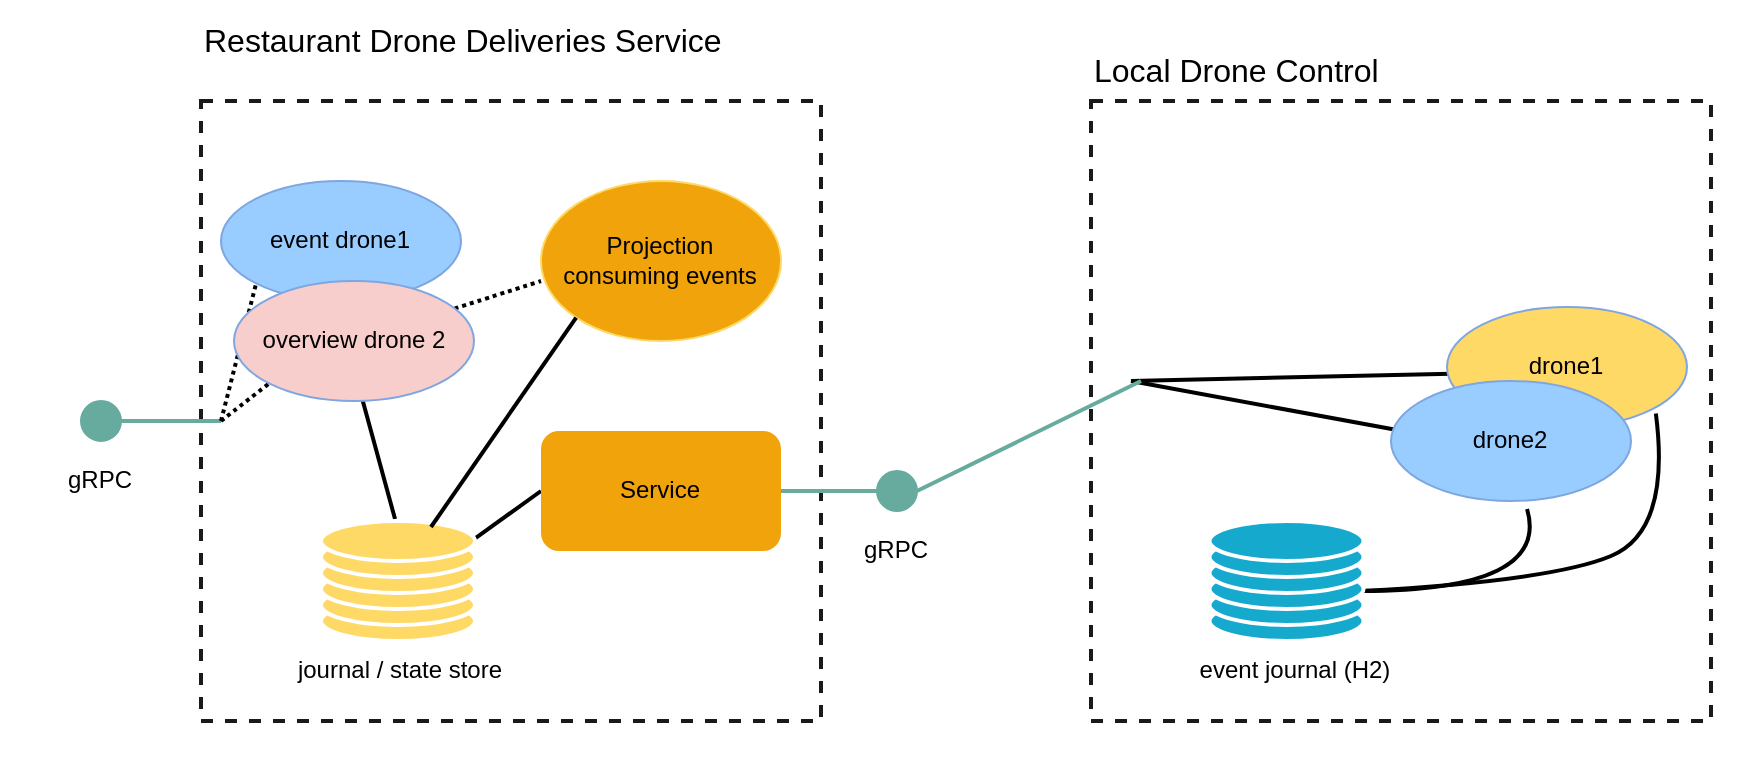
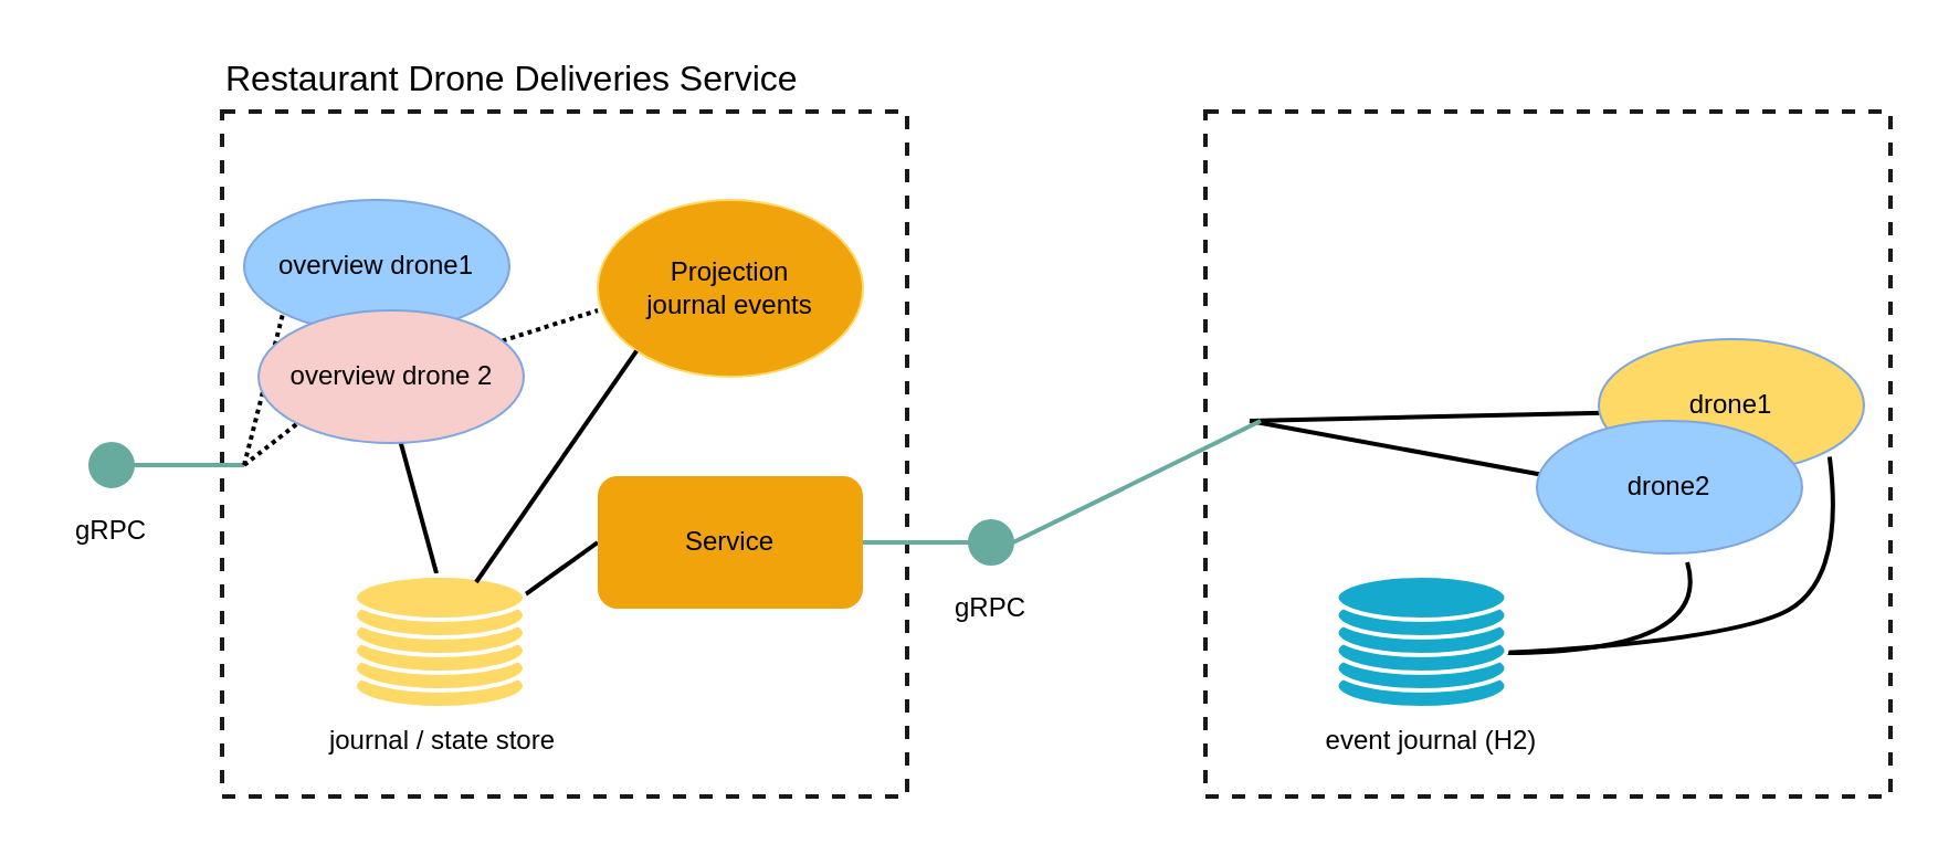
  <mxCell id="0" />
  <mxCell id="1" parent="0" />
  <mxCell id="2" value="" style="whiteSpace=wrap;html=1;aspect=fixed;fillColor=#FFFFFF;strokeColor=#1A1A1A;strokeWidth=2;dashed=1;" vertex="1" parent="1"><mxGeometry x="100" y="50" width="310" height="310" as="geometry" /></mxCell>
  <mxCell id="3" value="" style="endArrow=none;html=1;rounded=0;strokeWidth=2;endFill=0;exitX=1;exitY=0.5;exitDx=0;exitDy=0;entryX=0;entryY=0.5;entryDx=0;entryDy=0;strokeColor=#67AB9F;" edge="1" parent="1" target="4" source="10"><mxGeometry width="50" height="50" relative="1" as="geometry"><mxPoint x="380" y="170" as="sourcePoint" /><mxPoint x="460" y="180" as="targetPoint" /></mxGeometry></mxCell>
  <mxCell id="4" value="" style="ellipse;whiteSpace=wrap;html=1;aspect=fixed;strokeColor=#67AB9F;fillColor=#67AB9F;" vertex="1" parent="1"><mxGeometry x="438" y="235" width="20" height="20" as="geometry" /></mxCell>
  <mxCell id="5" value="gRPC" style="text;html=1;strokeColor=none;fillColor=none;align=center;verticalAlign=middle;whiteSpace=wrap;rounded=0;" vertex="1" parent="1"><mxGeometry x="418" y="260" width="60" height="30" as="geometry" /></mxCell>
  <mxCell id="6" value="" style="endArrow=none;html=1;rounded=0;exitX=0;exitY=0.5;exitDx=0;exitDy=0;strokeWidth=2;endFill=0;" edge="1" parent="1" source="10"><mxGeometry width="50" height="50" relative="1" as="geometry"><mxPoint x="320" y="200" as="sourcePoint" /><mxPoint x="235" y="270.217" as="targetPoint" /></mxGeometry></mxCell>
  <mxCell id="7" value="" style="endArrow=none;html=1;rounded=0;strokeWidth=2;endFill=0;exitX=0.367;exitY=-0.014;exitDx=0;exitDy=0;exitPerimeter=0;" edge="1" parent="1"><mxGeometry width="50" height="50" relative="1" as="geometry"><mxPoint x="197.02" y="259.02" as="sourcePoint" /><mxPoint x="180.733" y="199.355" as="targetPoint" /></mxGeometry></mxCell>
- <mxCell id="8" value="Restaurant Drone Deliveries Service" style="text;html=1;strokeColor=none;fillColor=none;align=left;verticalAlign=middle;whiteSpace=wrap;rounded=0;fontSize=16;" vertex="1" parent="1"><mxGeometry x="100" y="5" width="290" height="30" as="geometry" /></mxCell>
+ <mxCell id="8" value="Restaurant Drone Deliveries Service" style="text;html=1;strokeColor=none;fillColor=none;align=left;verticalAlign=middle;whiteSpace=wrap;rounded=0;fontSize=16;" vertex="1" parent="1"><mxGeometry x="100" y="20" width="290" height="30" as="geometry" /></mxCell>
  <mxCell id="9" value="journal / state store" style="text;html=1;strokeColor=none;fillColor=none;align=center;verticalAlign=middle;whiteSpace=wrap;rounded=0;" vertex="1" parent="1"><mxGeometry x="140" y="320" width="120" height="30" as="geometry" /></mxCell>
  <mxCell id="10" value="Service" style="rounded=1;whiteSpace=wrap;html=1;fillColor=#f0a30a;fontColor=#000000;strokeColor=none;" vertex="1" parent="1"><mxGeometry x="270" y="215" width="120" height="60" as="geometry" /></mxCell>
- <mxCell id="11" value="Projection &lt;br&gt;consuming events" style="ellipse;whiteSpace=wrap;html=1;fillColor=#f0a30a;strokeColor=#FFD966;fontColor=#000000;" vertex="1" parent="1"><mxGeometry x="270" y="90" width="120" height="80" as="geometry" /></mxCell>
+ <mxCell id="11" value="Projection &lt;br&gt;journal events" style="ellipse;whiteSpace=wrap;html=1;fillColor=#f0a30a;strokeColor=#FFD966;fontColor=#000000;" vertex="1" parent="1"><mxGeometry x="270" y="90" width="120" height="80" as="geometry" /></mxCell>
  <mxCell id="12" value="" style="group" vertex="1" connectable="0" parent="1"><mxGeometry x="160" y="260" width="77" height="60" as="geometry" /></mxCell>
  <mxCell id="13" value="" style="ellipse;whiteSpace=wrap;html=1;fillColor=#FFD966;strokeColor=#FFFFFF;strokeWidth=2;" vertex="1" parent="12"><mxGeometry y="40" width="77" height="20" as="geometry" /></mxCell>
  <mxCell id="14" value="" style="ellipse;whiteSpace=wrap;html=1;fillColor=#FFD966;strokeColor=#FFFFFF;strokeWidth=2;" vertex="1" parent="12"><mxGeometry y="32" width="77" height="20" as="geometry" /></mxCell>
  <mxCell id="15" value="" style="ellipse;whiteSpace=wrap;html=1;fillColor=#FFD966;strokeColor=#FFFFFF;strokeWidth=2;" vertex="1" parent="12"><mxGeometry y="24" width="77" height="20" as="geometry" /></mxCell>
  <mxCell id="16" value="" style="ellipse;whiteSpace=wrap;html=1;fillColor=#FFD966;strokeColor=#FFFFFF;strokeWidth=2;container=0;" vertex="1" parent="12"><mxGeometry y="16" width="77" height="20" as="geometry" /></mxCell>
  <mxCell id="17" value="" style="ellipse;whiteSpace=wrap;html=1;fillColor=#FFD966;strokeColor=#FFFFFF;strokeWidth=2;" vertex="1" parent="12"><mxGeometry y="8" width="77" height="20" as="geometry" /></mxCell>
  <mxCell id="18" value="" style="ellipse;whiteSpace=wrap;html=1;fillColor=#FFD966;strokeColor=#FFFFFF;strokeWidth=2;" vertex="1" parent="12"><mxGeometry width="77" height="20" as="geometry" /></mxCell>
  <mxCell id="19" value="" style="rounded=0;orthogonalLoop=1;jettySize=auto;html=1;strokeWidth=2;endArrow=none;endFill=0;exitX=1;exitY=0.5;exitDx=0;exitDy=0;strokeColor=#67AB9F;" edge="1" parent="1" source="20"><mxGeometry relative="1" as="geometry"><mxPoint x="120" y="220" as="sourcePoint" /><mxPoint x="110" y="210" as="targetPoint" /></mxGeometry></mxCell>
  <mxCell id="20" value="" style="ellipse;whiteSpace=wrap;html=1;aspect=fixed;strokeColor=#67AB9F;fillColor=#67AB9F;" vertex="1" parent="1"><mxGeometry x="40" y="200" width="20" height="20" as="geometry" /></mxCell>
  <mxCell id="21" value="gRPC" style="text;html=1;strokeColor=none;fillColor=none;align=center;verticalAlign=middle;whiteSpace=wrap;rounded=0;" vertex="1" parent="1"><mxGeometry x="20" y="225" width="60" height="30" as="geometry" /></mxCell>
- <mxCell id="22" value="event drone1" style="ellipse;whiteSpace=wrap;html=1;fillColor=#99CCFF;strokeColor=#7EA6E0;fontColor=#000000;" vertex="1" parent="1"><mxGeometry x="110" y="90" width="120" height="60" as="geometry" /></mxCell>
+ <mxCell id="22" value="overview drone1" style="ellipse;whiteSpace=wrap;html=1;fillColor=#99CCFF;strokeColor=#7EA6E0;fontColor=#000000;" vertex="1" parent="1"><mxGeometry x="110" y="90" width="120" height="60" as="geometry" /></mxCell>
  <mxCell id="23" value="" style="endArrow=none;html=1;rounded=0;exitX=0;exitY=1;exitDx=0;exitDy=0;strokeWidth=2;endFill=0;entryX=0.714;entryY=0.15;entryDx=0;entryDy=0;entryPerimeter=0;" edge="1" parent="1" source="11" target="18"><mxGeometry width="50" height="50" relative="1" as="geometry"><mxPoint x="280" y="255" as="sourcePoint" /><mxPoint x="245" y="280.217" as="targetPoint" /></mxGeometry></mxCell>
  <mxCell id="24" value="" style="endArrow=none;html=1;strokeWidth=2;endFill=0;curved=1;dashed=1;dashPattern=1 1;" edge="1" parent="1" source="27"><mxGeometry width="50" height="50" relative="1" as="geometry"><mxPoint x="254" y="140" as="sourcePoint" /><mxPoint x="270" y="140" as="targetPoint" /></mxGeometry></mxCell>
  <mxCell id="25" value="" style="endArrow=none;html=1;strokeWidth=2;endFill=0;curved=1;dashed=1;entryX=0;entryY=1;entryDx=0;entryDy=0;dashPattern=1 1;" edge="1" parent="1" target="22"><mxGeometry width="50" height="50" relative="1" as="geometry"><mxPoint x="110" y="210" as="sourcePoint" /><mxPoint x="144" y="201" as="targetPoint" /></mxGeometry></mxCell>
  <mxCell id="26" value="" style="endArrow=none;html=1;strokeWidth=2;endFill=0;curved=1;dashed=1;entryX=0;entryY=1;entryDx=0;entryDy=0;dashPattern=1 1;" edge="1" parent="1" target="27"><mxGeometry width="50" height="50" relative="1" as="geometry"><mxPoint x="110" y="210" as="sourcePoint" /><mxPoint x="280" y="150" as="targetPoint" /></mxGeometry></mxCell>
  <mxCell id="27" value="overview drone 2" style="ellipse;whiteSpace=wrap;html=1;fillColor=#f8cecc;strokeColor=#7EA6E0;fontColor=#000000;" vertex="1" parent="1"><mxGeometry x="116.5" y="140" width="120" height="60" as="geometry" /></mxCell>
  <mxCell id="28" value="" style="whiteSpace=wrap;html=1;aspect=fixed;fillColor=#FFFFFF;strokeColor=#1A1A1A;dashed=1;strokeWidth=2;" vertex="1" parent="1"><mxGeometry x="545" y="50" width="310" height="310" as="geometry" /></mxCell>
  <mxCell id="29" value="" style="endArrow=none;html=1;exitX=0.567;exitY=0.983;exitDx=0;exitDy=0;exitPerimeter=0;entryX=1;entryY=0.5;entryDx=0;entryDy=0;entryPerimeter=0;strokeWidth=2;endFill=0;jumpStyle=none;strokeColor=default;curved=1;" edge="1" parent="1"><mxGeometry width="50" height="50" relative="1" as="geometry"><mxPoint x="763.04" y="253.98" as="sourcePoint" /><mxPoint x="680" y="295" as="targetPoint" /><Array as="points"><mxPoint x="775" y="295" /></Array></mxGeometry></mxCell>
  <mxCell id="30" value="" style="endArrow=none;html=1;exitX=1;exitY=1;exitDx=0;exitDy=0;strokeWidth=2;endFill=0;curved=1;entryX=1;entryY=0.5;entryDx=0;entryDy=0;entryPerimeter=0;" edge="1" parent="1"><mxGeometry width="50" height="50" relative="1" as="geometry"><mxPoint x="827.426" y="206.213" as="sourcePoint" /><mxPoint x="680" y="295" as="targetPoint" /><Array as="points"><mxPoint x="835" y="265" /><mxPoint x="775" y="290" /></Array></mxGeometry></mxCell>
- <mxCell id="31" value="Local Drone Control" style="text;html=1;strokeColor=none;fillColor=none;align=left;verticalAlign=middle;whiteSpace=wrap;rounded=0;fontSize=16;" vertex="1" parent="1"><mxGeometry x="545" y="20" width="200" height="30" as="geometry" /></mxCell>
  <mxCell id="32" value="" style="endArrow=none;html=1;rounded=0;strokeWidth=2;" edge="1" parent="1"><mxGeometry width="50" height="50" relative="1" as="geometry"><mxPoint x="565" y="190" as="sourcePoint" /><mxPoint x="725.062" y="186.362" as="targetPoint" /></mxGeometry></mxCell>
  <mxCell id="33" value="" style="endArrow=none;html=1;rounded=0;strokeWidth=2;" edge="1" parent="1"><mxGeometry width="50" height="50" relative="1" as="geometry"><mxPoint x="565" y="190" as="sourcePoint" /><mxPoint x="698.699" y="214.629" as="targetPoint" /></mxGeometry></mxCell>
  <mxCell id="34" value="drone1" style="ellipse;whiteSpace=wrap;html=1;fillColor=#ffd966;strokeColor=#7EA6E0;fontColor=#000000;" vertex="1" parent="1"><mxGeometry x="723" y="153" width="120" height="60" as="geometry" /></mxCell>
  <mxCell id="35" value="drone2" style="ellipse;whiteSpace=wrap;html=1;fillColor=#99CCFF;strokeColor=#7EA6E0;fontColor=#000000;" vertex="1" parent="1"><mxGeometry x="695" y="190" width="120" height="60" as="geometry" /></mxCell>
  <mxCell id="36" value="" style="group" vertex="1" connectable="0" parent="1"><mxGeometry x="604.25" y="260" width="77" height="60" as="geometry" /></mxCell>
  <mxCell id="37" value="" style="ellipse;whiteSpace=wrap;html=1;fillColor=#15a9ce;strokeColor=#FFFFFF;strokeWidth=2;" vertex="1" parent="36"><mxGeometry y="40" width="77" height="20" as="geometry" /></mxCell>
  <mxCell id="38" value="" style="ellipse;whiteSpace=wrap;html=1;fillColor=#15a9ce;strokeColor=#FFFFFF;strokeWidth=2;" vertex="1" parent="36"><mxGeometry y="32" width="77" height="20" as="geometry" /></mxCell>
  <mxCell id="39" value="" style="ellipse;whiteSpace=wrap;html=1;fillColor=#15a9ce;strokeColor=#FFFFFF;strokeWidth=2;" vertex="1" parent="36"><mxGeometry y="24" width="77" height="20" as="geometry" /></mxCell>
  <mxCell id="40" value="" style="ellipse;whiteSpace=wrap;html=1;fillColor=#15a9ce;strokeColor=#FFFFFF;strokeWidth=2;" vertex="1" parent="36"><mxGeometry y="16" width="77" height="20" as="geometry" /></mxCell>
  <mxCell id="41" value="" style="ellipse;whiteSpace=wrap;html=1;fillColor=#15a9ce;strokeColor=#FFFFFF;strokeWidth=2;" vertex="1" parent="36"><mxGeometry y="8" width="77" height="20" as="geometry" /></mxCell>
  <mxCell id="42" value="" style="ellipse;whiteSpace=wrap;html=1;fillColor=#15a9ce;strokeColor=#FFFFFF;strokeWidth=2;" vertex="1" parent="36"><mxGeometry width="77" height="20" as="geometry" /></mxCell>
  <mxCell id="43" value="event journal (H2)" style="text;html=1;strokeColor=none;fillColor=none;align=center;verticalAlign=middle;whiteSpace=wrap;rounded=0;" vertex="1" parent="1"><mxGeometry x="595" y="320" width="105" height="30" as="geometry" /></mxCell>
  <mxCell id="44" value="" style="rounded=0;orthogonalLoop=1;jettySize=auto;html=1;strokeWidth=2;endArrow=none;endFill=0;exitX=1;exitY=0.5;exitDx=0;exitDy=0;strokeColor=#67AB9F;" edge="1" parent="1" source="4"><mxGeometry relative="1" as="geometry"><mxPoint x="520" y="180" as="sourcePoint" /><mxPoint x="570" y="190" as="targetPoint" /></mxGeometry></mxCell>
